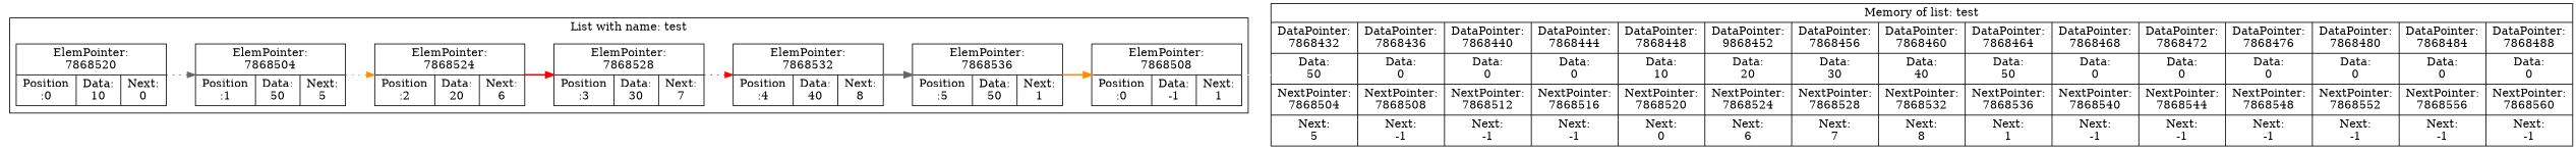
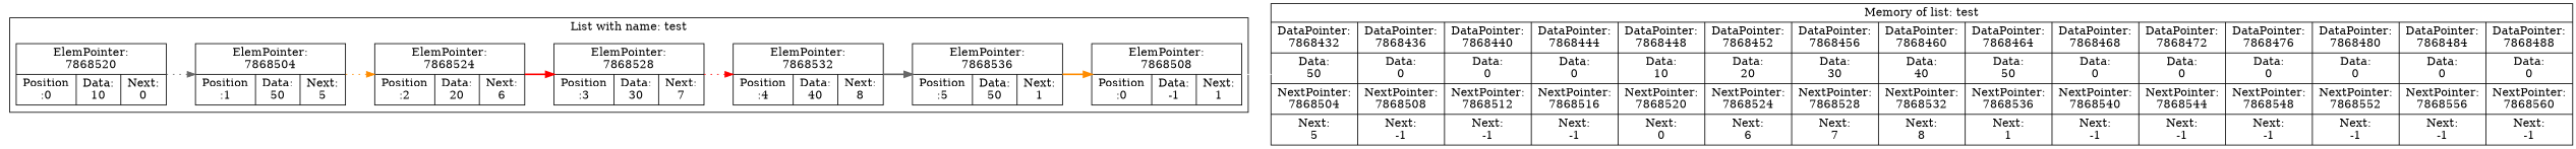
  digraph {
    rankdir=LR
    node [shape=record]
    edge [color=gray40 style=dotted]
    n1 [label="ElemPointer:\n7868520 | {Position\n:0 | Data:\n10 | Next:\n0}"]
    n2 [label="ElemPointer:\n7868504 | {Position\n:1 | Data:\n50 | Next:\n5}"]
    n3 [label="ElemPointer:\n7868524 | {Position\n:2 | Data:\n20 | Next:\n6}"]
    n4 [label="ElemPointer:\n7868528 | {Position\n:3 | Data:\n30 | Next:\n7}"]
    n5 [label="ElemPointer:\n7868532 | {Position\n:4 | Data:\n40 | Next:\n8}"]
    n6 [label="ElemPointer:\n7868536 | {Position\n:5 | Data:\n50 | Next:\n1}"]
    n7 [label="ElemPointer:\n7868508 | {Position\n:0 | Data:\n-1 | Next:\n1}"]
-   n8 [label="{Memory of list: test} | {{DataPointer:\n7868432 | Data:\n50 | NextPointer:\n7868504 | Next:\n5}| {DataPointer:\n7868436 | Data:\n0 | NextPointer:\n7868508 | Next:\n-1}| {DataPointer:\n7868440 | Data:\n0 | NextPointer:\n7868512 | Next:\n-1}| {DataPointer:\n7868444 | Data:\n0 | NextPointer:\n7868516 | Next:\n-1}| {DataPointer:\n7868448 | Data:\n10 | NextPointer:\n7868520 | Next:\n0}| {DataPointer:\n9868452 | Data:\n20 | NextPointer:\n7868524 | Next:\n6}| {DataPointer:\n7868456 | Data:\n30 | NextPointer:\n7868528 | Next:\n7}| {DataPointer:\n7868460 | Data:\n40 | NextPointer:\n7868532 | Next:\n8}| {DataPointer:\n7868464 | Data:\n50 | NextPointer:\n7868536 | Next:\n1}| {DataPointer:\n7868468 | Data:\n0 | NextPointer:\n7868540 | Next:\n-1}| {DataPointer:\n7868472 | Data:\n0 | NextPointer:\n7868544 | Next:\n-1}| {DataPointer:\n7868476 | Data:\n0 | NextPointer:\n7868548 | Next:\n-1}| {DataPointer:\n7868480 | Data:\n0 | NextPointer:\n7868552 | Next:\n-1}| {DataPointer:\n7868484 | Data:\n0 | NextPointer:\n7868556 | Next:\n-1}| {DataPointer:\n7868488 | Data:\n0 | NextPointer:\n7868560 | Next:\n-1}}" rankdir=LR]
+   n8 [label="{Memory of list: test} | {{DataPointer:\n7868432 | Data:\n50 | NextPointer:\n7868504 | Next:\n5}| {DataPointer:\n7868436 | Data:\n0 | NextPointer:\n7868508 | Next:\n-1}| {DataPointer:\n7868440 | Data:\n0 | NextPointer:\n7868512 | Next:\n-1}| {DataPointer:\n7868444 | Data:\n0 | NextPointer:\n7868516 | Next:\n-1}| {DataPointer:\n7868448 | Data:\n10 | NextPointer:\n7868520 | Next:\n0}| {DataPointer:\n7868452 | Data:\n20 | NextPointer:\n7868524 | Next:\n6}| {DataPointer:\n7868456 | Data:\n30 | NextPointer:\n7868528 | Next:\n7}| {DataPointer:\n7868460 | Data:\n40 | NextPointer:\n7868532 | Next:\n8}| {DataPointer:\n7868464 | Data:\n50 | NextPointer:\n7868536 | Next:\n1}| {DataPointer:\n7868468 | Data:\n0 | NextPointer:\n7868540 | Next:\n-1}| {DataPointer:\n7868472 | Data:\n0 | NextPointer:\n7868544 | Next:\n-1}| {DataPointer:\n7868476 | Data:\n0 | NextPointer:\n7868548 | Next:\n-1}| {DataPointer:\n7868480 | Data:\n0 | NextPointer:\n7868552 | Next:\n-1}| {DataPointer:\n7868484 | Data:\n0 | NextPointer:\n7868556 | Next:\n-1}| {DataPointer:\n7868488 | Data:\n0 | NextPointer:\n7868560 | Next:\n-1}}" rankdir=LR]
    subgraph sub_1 {
      n8
      subgraph cluster_2 {
        label="List with name: test"
        n1
        n2
        n3
        n4
        n5
        n6
        n7
      }
    }
    subgraph sub_3 {
      n7
      n8
    }
    n1 -> n2
    n2 -> n3 [color=darkorange]
    n3 -> n4 [color=red style=bold]
    n4 -> n5 [color=red]
    n5 -> n6 [style=bold]
    n6 -> n7 [color=darkorange style=bold]
    n7 -> n8 [color=white style=""]
  }
